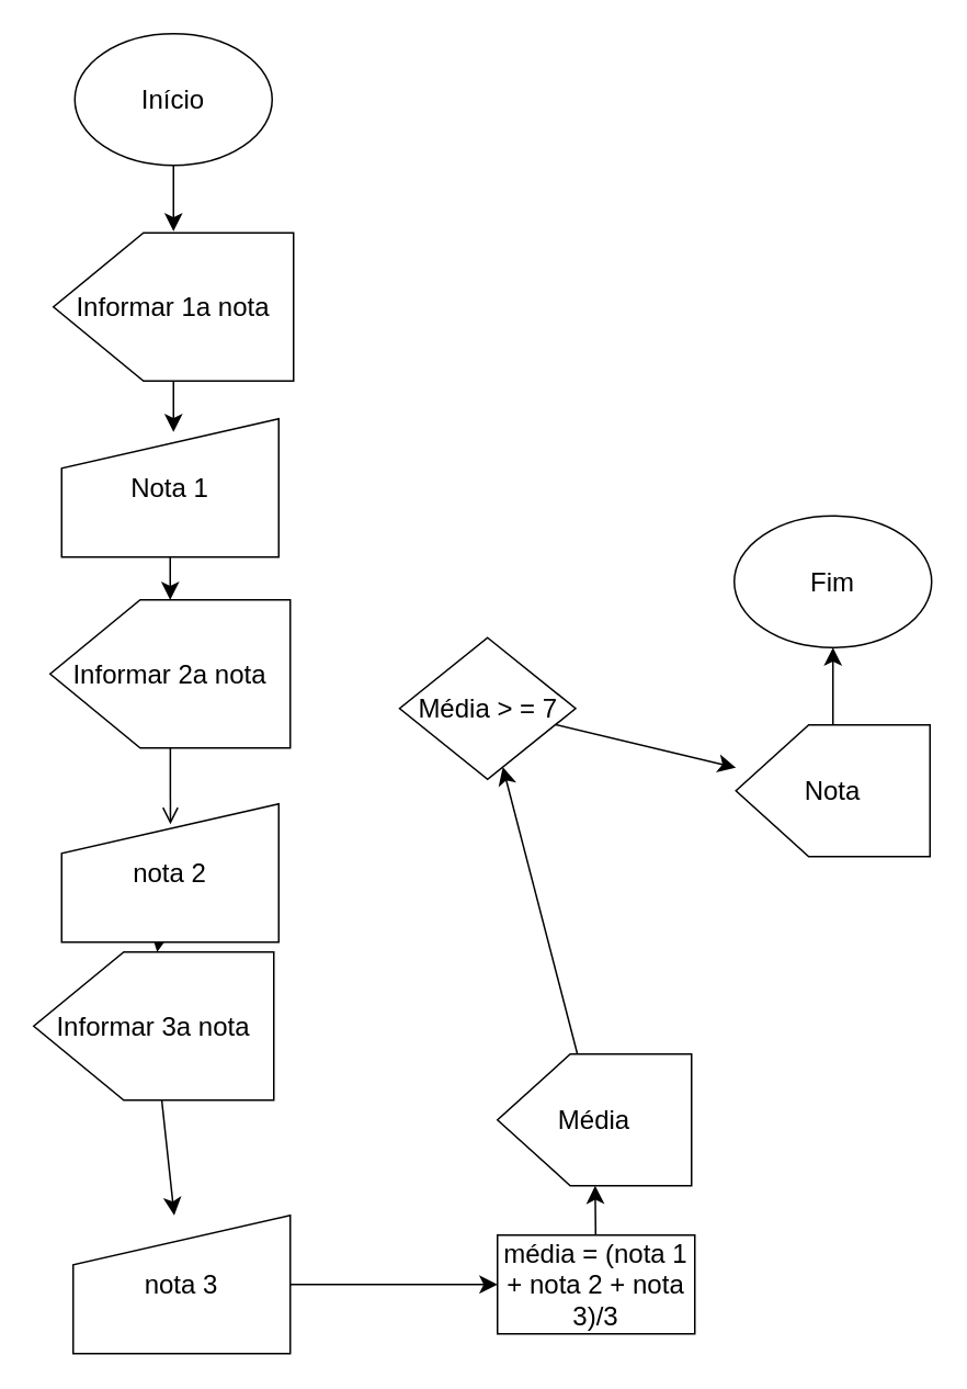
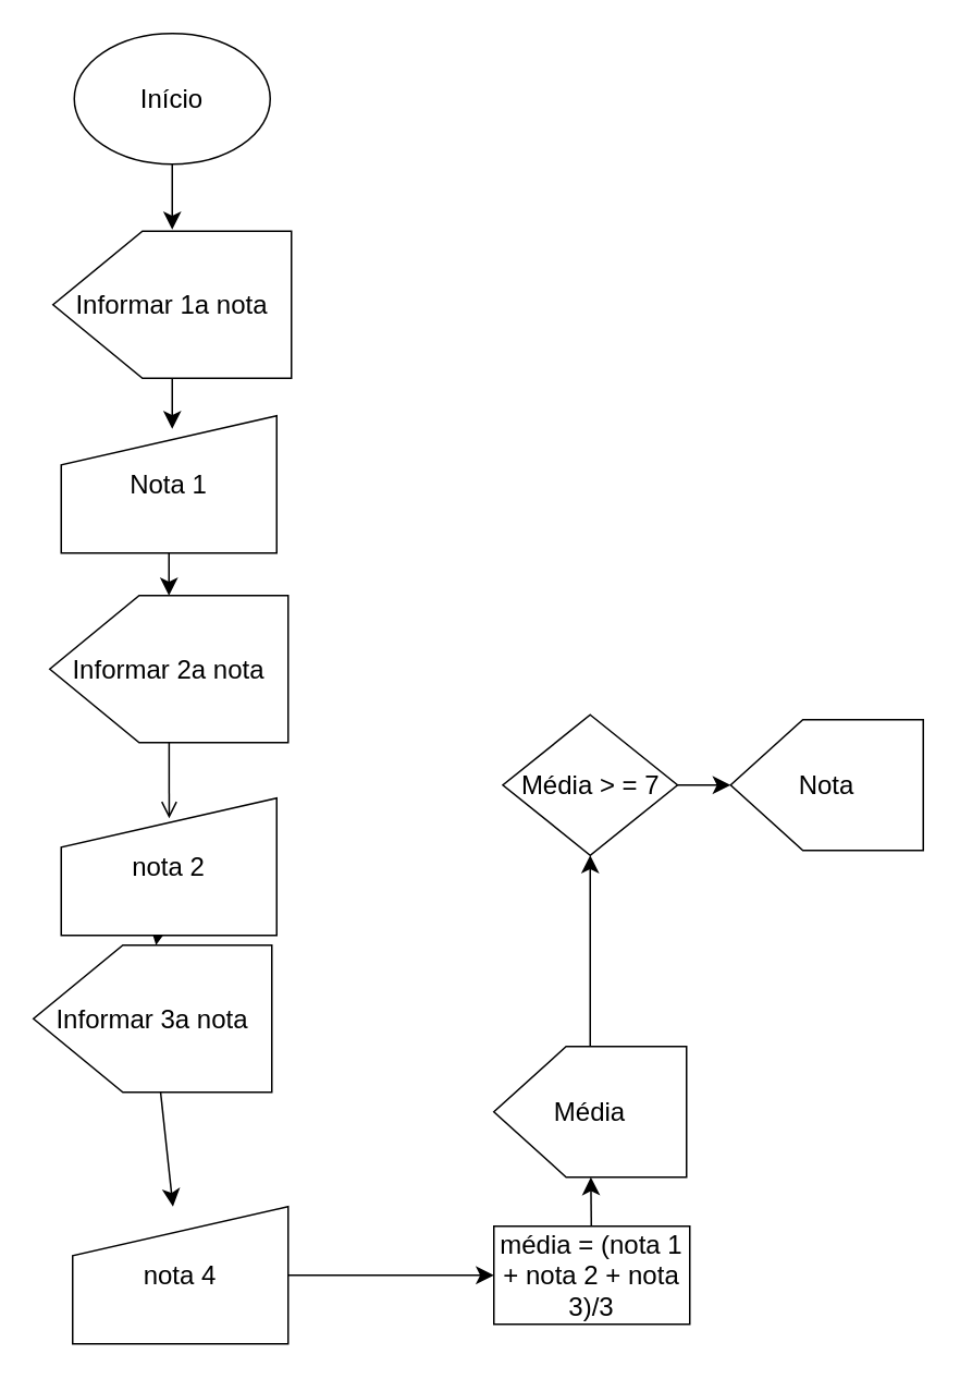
  <mxCell id="0" />
  <mxCell id="1" parent="0" />
  <mxCell id="2" value="" style="edgeStyle=none;curved=1;rounded=0;orthogonalLoop=1;jettySize=auto;html=1;fontSize=12;startSize=8;endSize=8;" edge="1" parent="1" source="3"><mxGeometry relative="1" as="geometry"><mxPoint x="105" y="140" as="targetPoint" /></mxGeometry></mxCell>
  <mxCell id="3" value="&lt;font style=&quot;vertical-align: inherit;&quot;&gt;&lt;font style=&quot;vertical-align: inherit;&quot;&gt;Início&lt;/font&gt;&lt;/font&gt;" style="ellipse;whiteSpace=wrap;html=1;fontSize=16;" vertex="1" parent="1"><mxGeometry x="45" y="20" width="120" height="80" as="geometry" /></mxCell>
  <mxCell id="4" value="" style="edgeStyle=none;curved=1;rounded=0;orthogonalLoop=1;jettySize=auto;html=1;fontSize=12;startSize=8;endSize=8;" edge="1" parent="1" source="5"><mxGeometry relative="1" as="geometry"><mxPoint x="105" y="262" as="targetPoint" /></mxGeometry></mxCell>
  <mxCell id="5" value="&lt;font style=&quot;vertical-align: inherit;&quot;&gt;&lt;font style=&quot;vertical-align: inherit;&quot;&gt;&lt;font style=&quot;vertical-align: inherit;&quot;&gt;&lt;font style=&quot;vertical-align: inherit;&quot;&gt;Informar 1a nota&lt;/font&gt;&lt;/font&gt;&lt;/font&gt;&lt;/font&gt;" style="shape=offPageConnector;whiteSpace=wrap;html=1;fontSize=16;direction=south;" vertex="1" parent="1"><mxGeometry x="32" y="141" width="146" height="90" as="geometry" /></mxCell>
  <mxCell id="6" value="" style="edgeStyle=none;curved=1;rounded=0;orthogonalLoop=1;jettySize=auto;html=1;fontSize=12;startSize=8;endSize=8;" edge="1" parent="1" source="7" target="9"><mxGeometry relative="1" as="geometry" /></mxCell>
  <mxCell id="7" value="&lt;font style=&quot;vertical-align: inherit;&quot;&gt;&lt;font style=&quot;vertical-align: inherit;&quot;&gt;Nota 1&lt;/font&gt;&lt;/font&gt;" style="shape=manualInput;whiteSpace=wrap;html=1;fontSize=16;direction=east;" vertex="1" parent="1"><mxGeometry x="37" y="254" width="132" height="84" as="geometry" /></mxCell>
  <mxCell id="8" value="" style="edgeStyle=none;curved=1;rounded=0;orthogonalLoop=1;jettySize=auto;html=1;fontSize=12;startSize=8;endSize=8;entryX=0.501;entryY=0.147;entryDx=0;entryDy=0;entryPerimeter=0;endArrow=open;" edge="1" parent="1" source="9" target="11"><mxGeometry relative="1" as="geometry" /></mxCell>
  <mxCell id="9" value="&lt;font style=&quot;vertical-align: inherit;&quot;&gt;&lt;font style=&quot;vertical-align: inherit;&quot;&gt;&lt;font style=&quot;vertical-align: inherit;&quot;&gt;&lt;font style=&quot;vertical-align: inherit;&quot;&gt;&lt;font style=&quot;vertical-align: inherit;&quot;&gt;&lt;font style=&quot;vertical-align: inherit;&quot;&gt;Informar 2a nota&lt;/font&gt;&lt;/font&gt;&lt;/font&gt;&lt;/font&gt;&lt;/font&gt;&lt;/font&gt;" style="shape=offPageConnector;whiteSpace=wrap;html=1;fontSize=16;direction=south;" vertex="1" parent="1"><mxGeometry x="30" y="364" width="146" height="90" as="geometry" /></mxCell>
  <mxCell id="10" value="" style="edgeStyle=none;curved=1;rounded=0;orthogonalLoop=1;jettySize=auto;html=1;fontSize=12;startSize=8;endSize=8;entryX=0;entryY=0.486;entryDx=0;entryDy=0;entryPerimeter=0;" edge="1" parent="1" source="11" target="13"><mxGeometry relative="1" as="geometry"><mxPoint x="101" y="619" as="targetPoint" /></mxGeometry></mxCell>
  <mxCell id="11" value="&lt;font style=&quot;vertical-align: inherit;&quot;&gt;&lt;font style=&quot;vertical-align: inherit;&quot;&gt;&lt;font style=&quot;vertical-align: inherit;&quot;&gt;&lt;font style=&quot;vertical-align: inherit;&quot;&gt;&lt;font style=&quot;vertical-align: inherit;&quot;&gt;&lt;font style=&quot;vertical-align: inherit;&quot;&gt;&lt;font style=&quot;vertical-align: inherit;&quot;&gt;&lt;font style=&quot;vertical-align: inherit;&quot;&gt;nota 2&lt;/font&gt;&lt;/font&gt;&lt;/font&gt;&lt;/font&gt;&lt;/font&gt;&lt;/font&gt;&lt;/font&gt;&lt;/font&gt;" style="shape=manualInput;whiteSpace=wrap;html=1;fontSize=16;direction=east;" vertex="1" parent="1"><mxGeometry x="37" y="488" width="132" height="84" as="geometry" /></mxCell>
  <mxCell id="12" value="" style="edgeStyle=none;curved=1;rounded=0;orthogonalLoop=1;jettySize=auto;html=1;fontSize=12;startSize=8;endSize=8;" edge="1" parent="1" source="13" target="15"><mxGeometry relative="1" as="geometry" /></mxCell>
  <mxCell id="13" value="&lt;font style=&quot;vertical-align: inherit;&quot;&gt;&lt;font style=&quot;vertical-align: inherit;&quot;&gt;&lt;font style=&quot;vertical-align: inherit;&quot;&gt;&lt;font style=&quot;vertical-align: inherit;&quot;&gt;&lt;font style=&quot;vertical-align: inherit;&quot;&gt;&lt;font style=&quot;vertical-align: inherit;&quot;&gt;&lt;font style=&quot;vertical-align: inherit;&quot;&gt;&lt;font style=&quot;vertical-align: inherit;&quot;&gt;&lt;font style=&quot;vertical-align: inherit;&quot;&gt;&lt;font style=&quot;vertical-align: inherit;&quot;&gt;Informar 3a nota&lt;/font&gt;&lt;/font&gt;&lt;/font&gt;&lt;/font&gt;&lt;/font&gt;&lt;/font&gt;&lt;/font&gt;&lt;/font&gt;&lt;/font&gt;&lt;/font&gt;" style="shape=offPageConnector;whiteSpace=wrap;html=1;fontSize=16;direction=south;" vertex="1" parent="1"><mxGeometry x="20" y="578" width="146" height="90" as="geometry" /></mxCell>
  <mxCell id="14" value="" style="edgeStyle=none;curved=1;rounded=0;orthogonalLoop=1;jettySize=auto;html=1;fontSize=12;startSize=8;endSize=8;" edge="1" parent="1" source="15" target="17"><mxGeometry relative="1" as="geometry" /></mxCell>
- <mxCell id="15" value="&lt;font style=&quot;vertical-align: inherit;&quot;&gt;&lt;font style=&quot;vertical-align: inherit;&quot;&gt;&lt;font style=&quot;vertical-align: inherit;&quot;&gt;&lt;font style=&quot;vertical-align: inherit;&quot;&gt;&lt;font style=&quot;vertical-align: inherit;&quot;&gt;&lt;font style=&quot;vertical-align: inherit;&quot;&gt;nota 3&lt;/font&gt;&lt;/font&gt;&lt;/font&gt;&lt;/font&gt;&lt;/font&gt;&lt;/font&gt;" style="shape=manualInput;whiteSpace=wrap;html=1;fontSize=16;direction=east;" vertex="1" parent="1"><mxGeometry x="44" y="738" width="132" height="84" as="geometry" /></mxCell>
+ <mxCell id="15" value="&lt;font style=&quot;vertical-align: inherit;&quot;&gt;&lt;font style=&quot;vertical-align: inherit;&quot;&gt;&lt;font style=&quot;vertical-align: inherit;&quot;&gt;&lt;font style=&quot;vertical-align: inherit;&quot;&gt;&lt;font style=&quot;vertical-align: inherit;&quot;&gt;&lt;font style=&quot;vertical-align: inherit;&quot;&gt;nota 4&lt;/font&gt;&lt;/font&gt;&lt;/font&gt;&lt;/font&gt;&lt;/font&gt;&lt;/font&gt;" style="shape=manualInput;whiteSpace=wrap;html=1;fontSize=16;direction=east;" vertex="1" parent="1"><mxGeometry x="44" y="738" width="132" height="84" as="geometry" /></mxCell>
  <mxCell id="16" value="" style="edgeStyle=none;curved=1;rounded=0;orthogonalLoop=1;jettySize=auto;html=1;fontSize=12;startSize=8;endSize=8;" edge="1" parent="1" source="17" target="19"><mxGeometry relative="1" as="geometry" /></mxCell>
  <mxCell id="17" value="&lt;font style=&quot;vertical-align: inherit;&quot;&gt;&lt;font style=&quot;vertical-align: inherit;&quot;&gt;média = (nota 1 + nota 2 + nota 3)/3&lt;/font&gt;&lt;/font&gt;" style="whiteSpace=wrap;html=1;fontSize=16;" vertex="1" parent="1"><mxGeometry x="302" y="750" width="120" height="60" as="geometry" /></mxCell>
  <mxCell id="18" value="" style="edgeStyle=none;curved=1;rounded=0;orthogonalLoop=1;jettySize=auto;html=1;fontSize=12;startSize=8;endSize=8;" edge="1" parent="1" source="19" target="21"><mxGeometry relative="1" as="geometry" /></mxCell>
  <mxCell id="19" value="&lt;font style=&quot;vertical-align: inherit;&quot;&gt;&lt;font style=&quot;vertical-align: inherit;&quot;&gt;Média&lt;/font&gt;&lt;/font&gt;" style="shape=offPageConnector;whiteSpace=wrap;html=1;fontSize=16;direction=south;" vertex="1" parent="1"><mxGeometry x="302" y="640" width="118" height="80" as="geometry" /></mxCell>
  <mxCell id="20" value="" style="edgeStyle=none;curved=1;rounded=0;orthogonalLoop=1;jettySize=auto;html=1;fontSize=12;startSize=8;endSize=8;" edge="1" parent="1" source="21" target="23"><mxGeometry relative="1" as="geometry" /></mxCell>
- <mxCell id="21" value="&lt;font style=&quot;vertical-align: inherit;&quot;&gt;&lt;font style=&quot;vertical-align: inherit;&quot;&gt;Média &amp;gt; = 7&lt;/font&gt;&lt;/font&gt;" style="rhombus;whiteSpace=wrap;html=1;fontSize=16;" vertex="1" parent="1"><mxGeometry x="242.5" y="387" width="107" height="86" as="geometry" /></mxCell>
- <mxCell id="22" value="" style="edgeStyle=none;curved=1;rounded=0;orthogonalLoop=1;jettySize=auto;html=1;fontSize=12;startSize=8;endSize=8;" edge="1" parent="1" source="23" target="24"><mxGeometry relative="1" as="geometry" /></mxCell>
+ <mxCell id="21" value="&lt;font style=&quot;vertical-align: inherit;&quot;&gt;&lt;font style=&quot;vertical-align: inherit;&quot;&gt;Média &amp;gt; = 7&lt;/font&gt;&lt;/font&gt;" style="rhombus;whiteSpace=wrap;html=1;fontSize=16;" vertex="1" parent="1"><mxGeometry x="307.5" y="437" width="107" height="86" as="geometry" /></mxCell>
  <mxCell id="23" value="&lt;font style=&quot;vertical-align: inherit;&quot;&gt;&lt;font style=&quot;vertical-align: inherit;&quot;&gt;&lt;font style=&quot;vertical-align: inherit;&quot;&gt;&lt;font style=&quot;vertical-align: inherit;&quot;&gt;Nota&lt;/font&gt;&lt;/font&gt;&lt;/font&gt;&lt;/font&gt;" style="shape=offPageConnector;whiteSpace=wrap;html=1;fontSize=16;direction=south;" vertex="1" parent="1"><mxGeometry x="447" y="440" width="118" height="80" as="geometry" /></mxCell>
- <mxCell id="24" value="&lt;font style=&quot;vertical-align: inherit;&quot;&gt;&lt;font style=&quot;vertical-align: inherit;&quot;&gt;Fim&lt;/font&gt;&lt;/font&gt;" style="ellipse;whiteSpace=wrap;html=1;fontSize=16;" vertex="1" parent="1"><mxGeometry x="446" y="313" width="120" height="80" as="geometry" /></mxCell>
